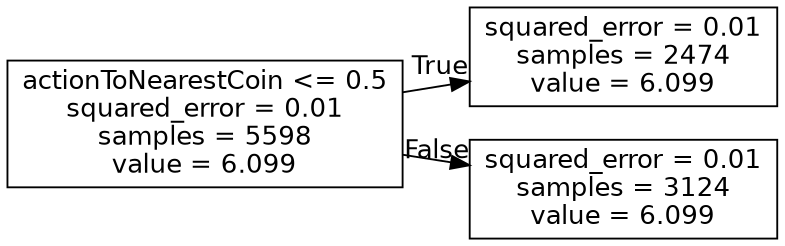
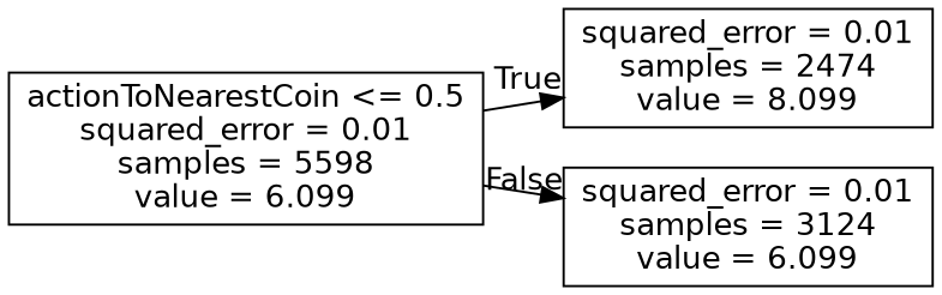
  digraph {
    rankdir=LR
    node [fontname=helvetica shape=box]
    edge [fontname=helvetica labeldistance=2.5]
    n1 [label="actionToNearestCoin <= 0.5\nsquared_error = 0.01\nsamples = 5598\nvalue = 6.099"]
-   n2 [label="squared_error = 0.01\nsamples = 2474\nvalue = 6.099"]
+   n2 [label="squared_error = 0.01\nsamples = 2474\nvalue = 8.099"]
    n3 [label="squared_error = 0.01\nsamples = 3124\nvalue = 6.099"]
    n1 -> n2 [headlabel=True labelangle=45]
    n1 -> n3 [headlabel=False labelangle=-45]
  }
